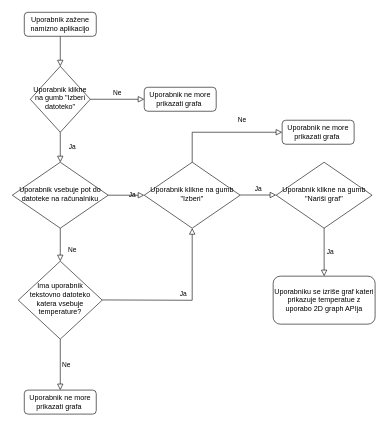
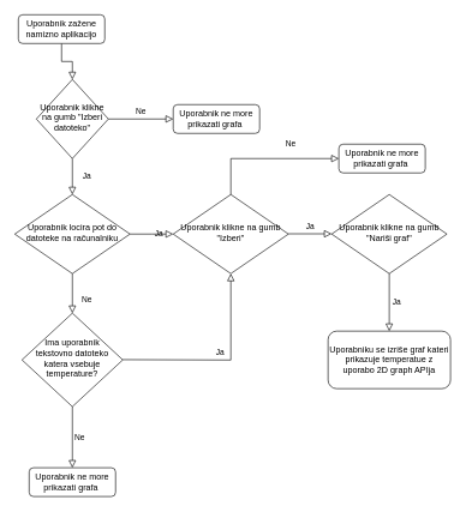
  <mxCell id="0" />
  <mxCell id="1" parent="0" />
  <mxCell id="2" value="" style="rounded=0;html=1;jettySize=auto;orthogonalLoop=1;fontSize=11;endArrow=block;endFill=0;endSize=8;strokeWidth=1;shadow=0;labelBackgroundColor=none;edgeStyle=orthogonalEdgeStyle;" parent="1" source="3" target="6" edge="1"><mxGeometry relative="1" as="geometry" /></mxCell>
- <mxCell id="3" value="Uporabnik zažene namizno aplikacijo" style="rounded=1;whiteSpace=wrap;html=1;fontSize=12;glass=0;strokeWidth=1;shadow=0;" parent="1" vertex="1"><mxGeometry x="40" y="20" width="120" height="40" as="geometry" /></mxCell>
+ <mxCell id="3" value="Uporabnik zažene namizno aplikacijo" style="rounded=1;whiteSpace=wrap;html=1;fontSize=12;glass=0;strokeWidth=1;shadow=0;" parent="1" vertex="1"><mxGeometry x="25" y="20" width="120" height="40" as="geometry" /></mxCell>
  <mxCell id="4" value="Ja" style="rounded=0;html=1;jettySize=auto;orthogonalLoop=1;fontSize=11;endArrow=block;endFill=0;endSize=8;strokeWidth=1;shadow=0;labelBackgroundColor=none;edgeStyle=orthogonalEdgeStyle;" parent="1" source="6" target="10" edge="1"><mxGeometry y="20" relative="1" as="geometry"><mxPoint as="offset" /></mxGeometry></mxCell>
  <mxCell id="5" value="Ne" style="edgeStyle=orthogonalEdgeStyle;rounded=0;html=1;jettySize=auto;orthogonalLoop=1;fontSize=11;endArrow=block;endFill=0;endSize=8;strokeWidth=1;shadow=0;labelBackgroundColor=none;" parent="1" source="6" target="7" edge="1"><mxGeometry y="10" relative="1" as="geometry"><mxPoint as="offset" /></mxGeometry></mxCell>
  <mxCell id="6" value="&lt;font style=&quot;font-size: 12px&quot;&gt;Uporabnik klikne na gumb &quot;Izberi datoteko&quot;&lt;/font&gt;" style="rhombus;whiteSpace=wrap;html=1;shadow=0;fontFamily=Helvetica;fontSize=12;align=center;strokeWidth=1;spacing=6;spacingTop=-4;" parent="1" vertex="1"><mxGeometry x="50" y="110" width="100" height="110" as="geometry" /></mxCell>
  <mxCell id="7" value="Uporabnik ne more prikazati grafa&amp;nbsp;" style="rounded=1;whiteSpace=wrap;html=1;fontSize=12;glass=0;strokeWidth=1;shadow=0;" parent="1" vertex="1"><mxGeometry x="240" y="145" width="120" height="40" as="geometry" /></mxCell>
  <mxCell id="8" value="Ne" style="rounded=0;html=1;jettySize=auto;orthogonalLoop=1;fontSize=11;endArrow=block;endFill=0;endSize=8;strokeWidth=1;shadow=0;labelBackgroundColor=none;edgeStyle=orthogonalEdgeStyle;entryX=0.5;entryY=0;entryDx=0;entryDy=0;" parent="1" source="10" target="11" edge="1"><mxGeometry x="0.333" y="20" relative="1" as="geometry"><mxPoint as="offset" /><mxPoint x="100" y="410" as="targetPoint" /></mxGeometry></mxCell>
  <mxCell id="9" value="Ja" style="edgeStyle=orthogonalEdgeStyle;rounded=0;html=1;jettySize=auto;orthogonalLoop=1;fontSize=11;endArrow=block;endFill=0;endSize=8;strokeWidth=1;shadow=0;labelBackgroundColor=none;" parent="1" source="10" edge="1"><mxGeometry y="10" relative="1" as="geometry"><mxPoint as="offset" /><mxPoint x="240" y="325" as="targetPoint" /></mxGeometry></mxCell>
- <mxCell id="10" value="Uporabnik vsebuje pot do datoteke na računalniku" style="rhombus;whiteSpace=wrap;html=1;shadow=0;fontFamily=Helvetica;fontSize=12;align=center;strokeWidth=1;spacing=6;spacingTop=-4;" parent="1" vertex="1"><mxGeometry x="20" y="270" width="160" height="110" as="geometry" /></mxCell>
+ <mxCell id="10" value="Uporabnik locira pot do datoteke na računalniku" style="rhombus;whiteSpace=wrap;html=1;shadow=0;fontFamily=Helvetica;fontSize=12;align=center;strokeWidth=1;spacing=6;spacingTop=-4;" parent="1" vertex="1"><mxGeometry x="20" y="270" width="160" height="110" as="geometry" /></mxCell>
  <mxCell id="11" value="Ima uporabnik tekstovno datoteko katera vsebuje temperature?" style="rhombus;whiteSpace=wrap;html=1;shadow=0;fontFamily=Helvetica;fontSize=12;align=center;strokeWidth=1;spacing=6;spacingTop=-4;" vertex="1" parent="1"><mxGeometry x="30" y="435" width="140" height="130" as="geometry" /></mxCell>
  <mxCell id="12" value="Uporabnik klikne na gumb &quot;Izberi&quot;" style="rhombus;whiteSpace=wrap;html=1;shadow=0;fontFamily=Helvetica;fontSize=12;align=center;strokeWidth=1;spacing=6;spacingTop=-4;" vertex="1" parent="1"><mxGeometry x="240" y="270" width="160" height="110" as="geometry" /></mxCell>
  <mxCell id="13" value="Ja" style="edgeStyle=orthogonalEdgeStyle;rounded=0;html=1;jettySize=auto;orthogonalLoop=1;fontSize=11;endArrow=block;endFill=0;endSize=8;strokeWidth=1;shadow=0;labelBackgroundColor=none;entryX=0.5;entryY=1;entryDx=0;entryDy=0;" edge="1" parent="1" target="12"><mxGeometry y="10" relative="1" as="geometry"><mxPoint as="offset" /><mxPoint x="170" y="499.66" as="sourcePoint" /><mxPoint x="230" y="499.66" as="targetPoint" /></mxGeometry></mxCell>
  <mxCell id="14" value="Uporabnik ne more prikazati grafa&amp;nbsp;" style="rounded=1;whiteSpace=wrap;html=1;fontSize=12;glass=0;strokeWidth=1;shadow=0;" vertex="1" parent="1"><mxGeometry x="40" y="650" width="120" height="40" as="geometry" /></mxCell>
  <mxCell id="15" value="Ne" style="edgeStyle=orthogonalEdgeStyle;rounded=0;html=1;jettySize=auto;orthogonalLoop=1;fontSize=11;endArrow=block;endFill=0;endSize=8;strokeWidth=1;shadow=0;labelBackgroundColor=none;entryX=0.5;entryY=0;entryDx=0;entryDy=0;exitX=0.5;exitY=1;exitDx=0;exitDy=0;" edge="1" parent="1" source="11" target="14"><mxGeometry y="10" relative="1" as="geometry"><mxPoint as="offset" /><mxPoint x="70" y="590" as="sourcePoint" /><mxPoint x="160" y="590" as="targetPoint" /></mxGeometry></mxCell>
  <mxCell id="16" value="Uporabnik klikne na gumb &quot;Nariši graf&quot;" style="rhombus;whiteSpace=wrap;html=1;shadow=0;fontFamily=Helvetica;fontSize=12;align=center;strokeWidth=1;spacing=6;spacingTop=-4;" vertex="1" parent="1"><mxGeometry x="460" y="270" width="160" height="110" as="geometry" /></mxCell>
  <mxCell id="17" value="Ja" style="edgeStyle=orthogonalEdgeStyle;rounded=0;html=1;jettySize=auto;orthogonalLoop=1;fontSize=11;endArrow=block;endFill=0;endSize=8;strokeWidth=1;shadow=0;labelBackgroundColor=none;" edge="1" parent="1"><mxGeometry y="10" relative="1" as="geometry"><mxPoint as="offset" /><mxPoint x="400" y="324.66" as="sourcePoint" /><mxPoint x="460" y="324.66" as="targetPoint" /></mxGeometry></mxCell>
  <mxCell id="18" value="Ne" style="rounded=0;html=1;jettySize=auto;orthogonalLoop=1;fontSize=11;endArrow=block;endFill=0;endSize=8;strokeWidth=1;shadow=0;labelBackgroundColor=none;edgeStyle=orthogonalEdgeStyle;entryX=0;entryY=0.5;entryDx=0;entryDy=0;exitX=0.5;exitY=0;exitDx=0;exitDy=0;" edge="1" parent="1" source="12" target="19"><mxGeometry x="0.333" y="20" relative="1" as="geometry"><mxPoint as="offset" /><mxPoint x="320" y="220" as="sourcePoint" /><mxPoint x="410" y="275" as="targetPoint" /></mxGeometry></mxCell>
  <mxCell id="19" value="Uporabnik ne more prikazati grafa&amp;nbsp;" style="rounded=1;whiteSpace=wrap;html=1;fontSize=12;glass=0;strokeWidth=1;shadow=0;" vertex="1" parent="1"><mxGeometry x="470" y="200" width="120" height="40" as="geometry" /></mxCell>
  <mxCell id="20" value="Uporabniku se izriše graf kateri prikazuje temperatue z uporabo 2D graph APIja" style="rounded=1;whiteSpace=wrap;html=1;fontSize=12;glass=0;strokeWidth=1;shadow=0;" vertex="1" parent="1"><mxGeometry x="455" y="460" width="170" height="80" as="geometry" /></mxCell>
  <mxCell id="21" value="Ja" style="edgeStyle=orthogonalEdgeStyle;rounded=0;html=1;jettySize=auto;orthogonalLoop=1;fontSize=11;endArrow=block;endFill=0;endSize=8;strokeWidth=1;shadow=0;labelBackgroundColor=none;entryX=0.5;entryY=0;entryDx=0;entryDy=0;exitX=0.5;exitY=1;exitDx=0;exitDy=0;" edge="1" parent="1" source="16" target="20"><mxGeometry y="10" relative="1" as="geometry"><mxPoint as="offset" /><mxPoint x="490" y="420" as="sourcePoint" /><mxPoint x="550" y="420" as="targetPoint" /></mxGeometry></mxCell>
